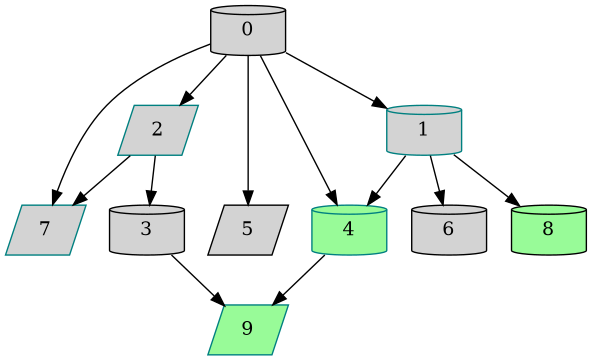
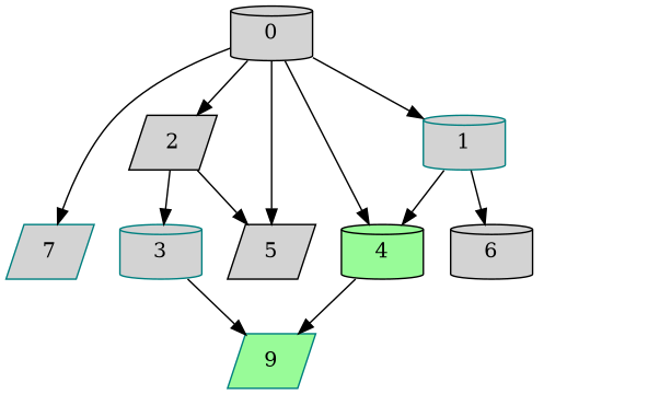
  digraph {
    "Duplicate states"=0
    GraphType=Random
    "Max states in OPEN"=0
    Modes="120000ms; topo-ordered tasks, ; Pruning: task equivalence, fixed order ready list, ; F-value: ; Optimisation: best schedule length (SL) optimisation on equal, "
    NumberOfTasks=10
    "Pruned using list schedule length"=7632
    "States removed from OPEN"=0
    TargetSystem="Homogeneous-8"
    "Time to schedule (ms)"=267
    "Total idle time"=53
    "Total schedule length"=32
    "Total sequential time"=47
    "Total states created"=23022
    node ["Finish time"=11 Processor=1 "Start time"=9 Weight=7 color=black fillcolor=lightgrey shape=cylinder style=filled]
    edge [Weight=3]
    0 ["Finish time"=6 Processor=0 "Start time"=0 Weight=6]
-   2 ["Finish time"=16 color=teal shape=parallelogram]
+   2 ["Finish time"=16 shape=parallelogram]
    1 ["Finish time"=9 Processor=0 "Start time"=6 Weight=3 color=teal]
-   4 ["Finish time"=24 Processor=2 "Start time"=17 color=teal fillcolor=palegreen]
+   4 ["Finish time"=24 Processor=2 "Start time"=17 fillcolor=palegreen]
    7 [Processor=4 Weight=2 color=teal shape=parallelogram]
    5 ["Finish time"=22 Processor=3 "Start time"=18 Weight=4 shape=parallelogram]
-   3 ["Finish time"=18 "Start time"=16 Weight=2]
+   3 ["Finish time"=18 "Start time"=16 Weight=2 color=teal]
    6 ["Finish time"=32 "Start time"=25]
-   8 [Processor=0 Weight=2 fillcolor=palegreen]
    9 ["Finish time"=25 "Start time"=18 color=teal fillcolor=palegreen shape=parallelogram]
    0 -> 2
    0 -> 1 [Weight=9]
    0 -> 4
    0 -> 7
    0 -> 5 [Weight=10]
-   2 -> 7 [Weight=2]
+   2 -> 5 [Weight=2]
    2 -> 3 [Weight=4]
    1 -> 4 [Weight=8]
    1 -> 6 [Weight=10]
-   1 -> 8 [Weight=6]
    4 -> 9 [Weight=6]
    3 -> 9 [Weight=8]
  }
